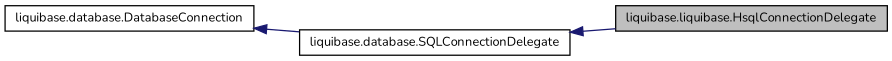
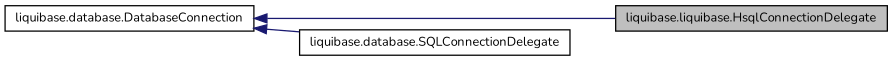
  digraph {
    fontname=Nunito
    rankdir=LR
    node [color=black fillcolor=white fontname=Nunito fontsize=10 shape=record style=filled]
    edge [color=midnightblue dir=back fontname=Nunito fontsize=10 labelfontname="FreeSans.ttf" labelfontsize=10 style=solid]
    n1 [fillcolor=grey75 fontcolor=black height=0.2 label="liquibase.liquibase.HsqlConnectionDelegate" width=0.4]
    n2 [height=0.2 label="liquibase.database.SQLConnectionDelegate" width=0.4]
    n3 [height=0.2 label="liquibase.database.DatabaseConnection" width=0.4]
-   n2 -> n1
+   n3 -> n1
    n3 -> n2
  }
